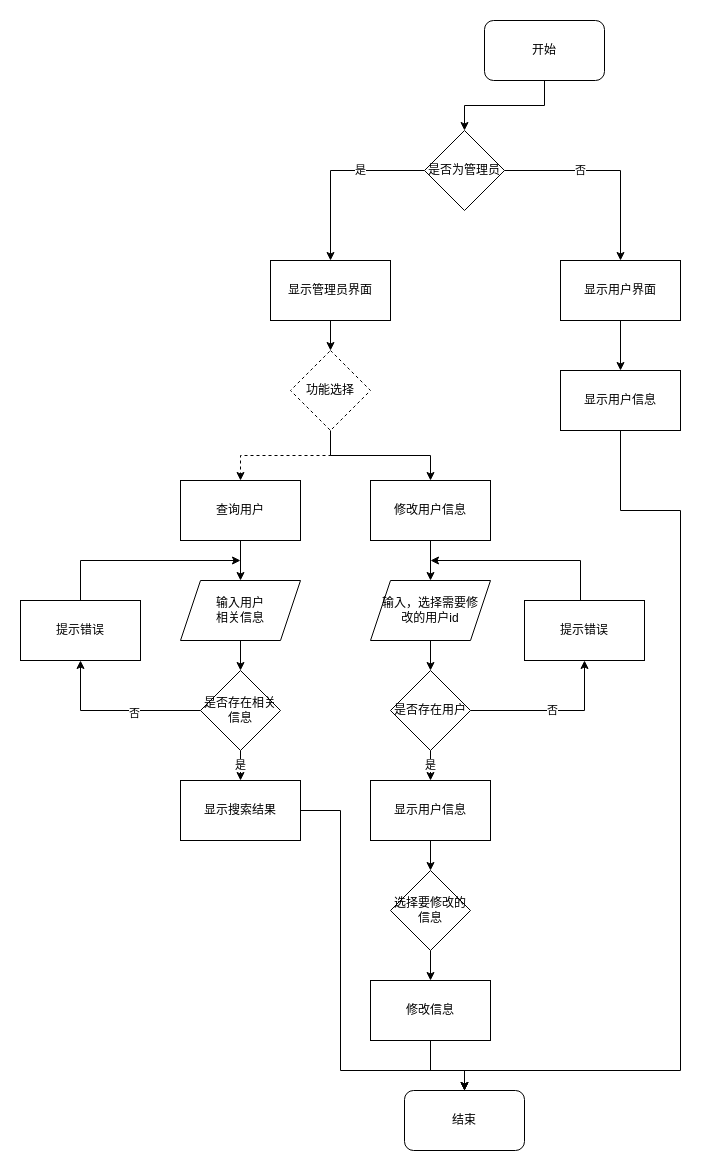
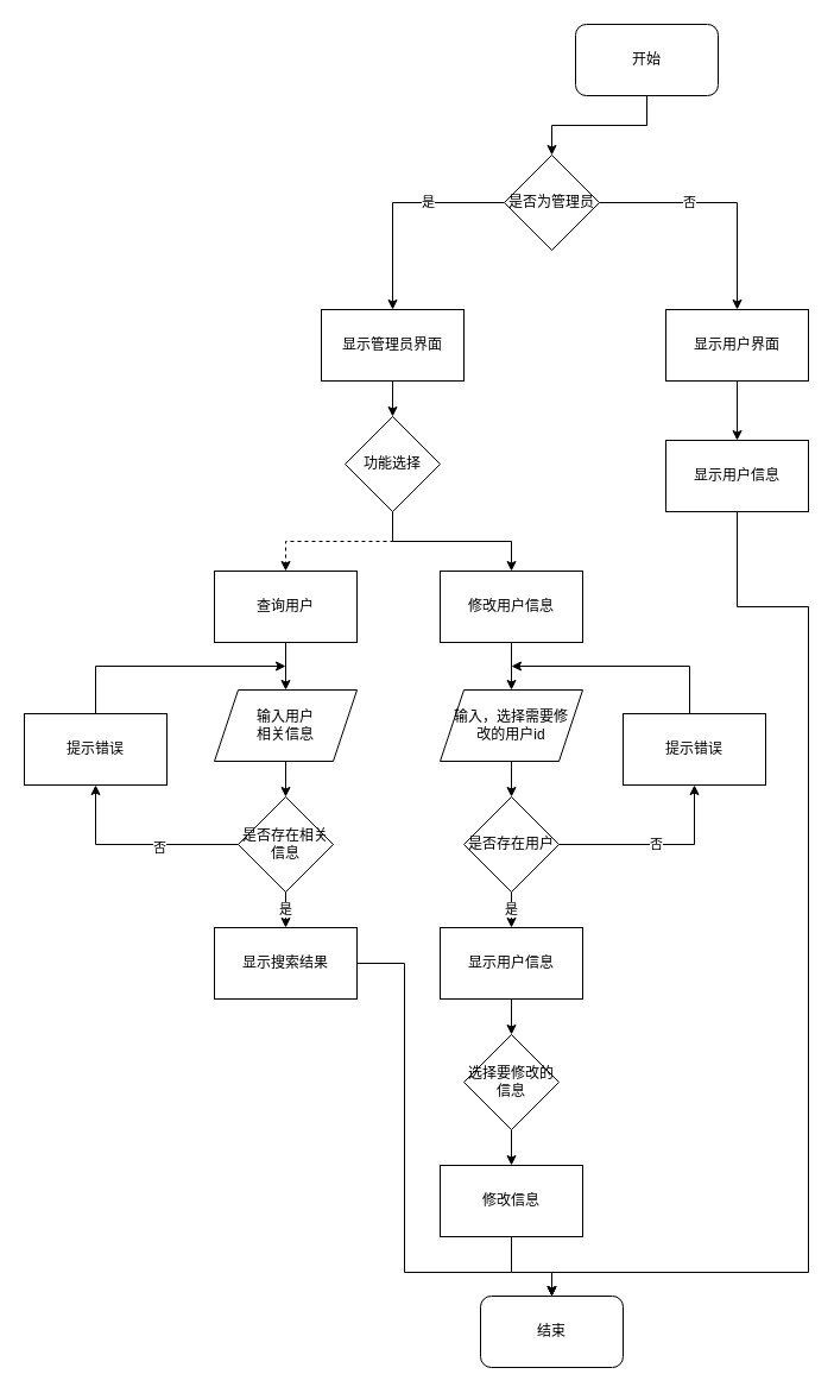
  <mxCell id="0" />
  <mxCell id="1" parent="0" />
  <mxCell id="2" style="edgeStyle=orthogonalEdgeStyle;rounded=0;orthogonalLoop=1;jettySize=auto;html=1;" parent="1" source="3" target="6" edge="1"><mxGeometry relative="1" as="geometry" /></mxCell>
  <mxCell id="3" value="开始" style="rounded=1;whiteSpace=wrap;html=1;" parent="1" vertex="1"><mxGeometry x="484" y="20" width="120" height="60" as="geometry" /></mxCell>
  <mxCell id="4" value="是" style="edgeStyle=orthogonalEdgeStyle;rounded=0;orthogonalLoop=1;jettySize=auto;html=1;" parent="1" source="6" target="8" edge="1"><mxGeometry x="-0.304" relative="1" as="geometry"><mxPoint as="offset" /></mxGeometry></mxCell>
  <mxCell id="5" value="否" style="edgeStyle=orthogonalEdgeStyle;rounded=0;orthogonalLoop=1;jettySize=auto;html=1;" parent="1" source="6" target="10" edge="1"><mxGeometry x="-0.262" relative="1" as="geometry"><mxPoint as="offset" /></mxGeometry></mxCell>
  <mxCell id="6" value="是否为管理员" style="rhombus;whiteSpace=wrap;html=1;" parent="1" vertex="1"><mxGeometry x="424" y="130" width="80" height="80" as="geometry" /></mxCell>
  <mxCell id="7" style="edgeStyle=orthogonalEdgeStyle;rounded=0;orthogonalLoop=1;jettySize=auto;html=1;" parent="1" source="8" target="13" edge="1"><mxGeometry relative="1" as="geometry" /></mxCell>
  <mxCell id="8" value="显示管理员界面" style="rounded=0;whiteSpace=wrap;html=1;" parent="1" vertex="1"><mxGeometry x="270" y="260" width="120" height="60" as="geometry" /></mxCell>
  <mxCell id="9" style="edgeStyle=orthogonalEdgeStyle;rounded=0;orthogonalLoop=1;jettySize=auto;html=1;" parent="1" source="10" target="42" edge="1"><mxGeometry relative="1" as="geometry" /></mxCell>
  <mxCell id="10" value="显示用户界面" style="rounded=0;whiteSpace=wrap;html=1;" parent="1" vertex="1"><mxGeometry x="560" y="260" width="120" height="60" as="geometry" /></mxCell>
  <mxCell id="11" style="edgeStyle=orthogonalEdgeStyle;rounded=0;orthogonalLoop=1;jettySize=auto;html=1;dashed=1;" parent="1" source="13" target="15" edge="1"><mxGeometry relative="1" as="geometry" /></mxCell>
  <mxCell id="12" style="edgeStyle=orthogonalEdgeStyle;rounded=0;orthogonalLoop=1;jettySize=auto;html=1;" parent="1" source="13" target="17" edge="1"><mxGeometry relative="1" as="geometry" /></mxCell>
- <mxCell id="13" value="功能选择" style="rhombus;whiteSpace=wrap;html=1;dashed=1;" parent="1" vertex="1"><mxGeometry x="290" y="350" width="80" height="80" as="geometry" /></mxCell>
+ <mxCell id="13" value="功能选择" style="rhombus;whiteSpace=wrap;html=1;" parent="1" vertex="1"><mxGeometry x="290" y="350" width="80" height="80" as="geometry" /></mxCell>
  <mxCell id="14" style="edgeStyle=orthogonalEdgeStyle;rounded=0;orthogonalLoop=1;jettySize=auto;html=1;" parent="1" source="15" target="21" edge="1"><mxGeometry relative="1" as="geometry" /></mxCell>
  <mxCell id="15" value="查询用户" style="rounded=0;whiteSpace=wrap;html=1;" parent="1" vertex="1"><mxGeometry x="180" y="480" width="120" height="60" as="geometry" /></mxCell>
  <mxCell id="16" style="edgeStyle=orthogonalEdgeStyle;rounded=0;orthogonalLoop=1;jettySize=auto;html=1;" parent="1" source="17" target="19" edge="1"><mxGeometry relative="1" as="geometry" /></mxCell>
  <mxCell id="17" value="修改用户信息" style="rounded=0;whiteSpace=wrap;html=1;" parent="1" vertex="1"><mxGeometry x="370" y="480" width="120" height="60" as="geometry" /></mxCell>
  <mxCell id="18" style="edgeStyle=orthogonalEdgeStyle;rounded=0;orthogonalLoop=1;jettySize=auto;html=1;" parent="1" source="19" target="32" edge="1"><mxGeometry relative="1" as="geometry" /></mxCell>
  <mxCell id="19" value="输入，选择需要修&lt;br&gt;改的用户id" style="shape=parallelogram;perimeter=parallelogramPerimeter;whiteSpace=wrap;html=1;fixedSize=1;align=center;" parent="1" vertex="1"><mxGeometry x="370" y="580" width="120" height="60" as="geometry" /></mxCell>
  <mxCell id="20" style="edgeStyle=orthogonalEdgeStyle;rounded=0;orthogonalLoop=1;jettySize=auto;html=1;" parent="1" source="21" target="25" edge="1"><mxGeometry relative="1" as="geometry" /></mxCell>
  <mxCell id="21" value="输入用户&lt;br&gt;相关信息" style="shape=parallelogram;perimeter=parallelogramPerimeter;whiteSpace=wrap;html=1;fixedSize=1;" parent="1" vertex="1"><mxGeometry x="180" y="580" width="120" height="60" as="geometry" /></mxCell>
  <mxCell id="22" value="是" style="edgeStyle=orthogonalEdgeStyle;rounded=0;orthogonalLoop=1;jettySize=auto;html=1;" parent="1" source="25" target="27" edge="1"><mxGeometry relative="1" as="geometry" /></mxCell>
  <mxCell id="23" style="edgeStyle=orthogonalEdgeStyle;rounded=0;orthogonalLoop=1;jettySize=auto;html=1;entryX=0.5;entryY=1;entryDx=0;entryDy=0;" parent="1" source="25" target="29" edge="1"><mxGeometry relative="1" as="geometry"><mxPoint x="100" y="720" as="targetPoint" /></mxGeometry></mxCell>
  <mxCell id="24" value="否" style="edgeLabel;html=1;align=center;verticalAlign=middle;resizable=0;points=[];" parent="23" vertex="1" connectable="0"><mxGeometry x="-0.214" y="2" relative="1" as="geometry"><mxPoint as="offset" /></mxGeometry></mxCell>
  <mxCell id="25" value="是否存在相关信息" style="rhombus;whiteSpace=wrap;html=1;" parent="1" vertex="1"><mxGeometry x="200" y="670" width="80" height="80" as="geometry" /></mxCell>
  <mxCell id="26" style="edgeStyle=orthogonalEdgeStyle;rounded=0;orthogonalLoop=1;jettySize=auto;html=1;entryX=0.5;entryY=0;entryDx=0;entryDy=0;" edge="1" parent="1" source="27" target="43"><mxGeometry relative="1" as="geometry"><Array as="points"><mxPoint x="340" y="810" /><mxPoint x="340" y="1070" /><mxPoint x="464" y="1070" /></Array></mxGeometry></mxCell>
  <mxCell id="27" value="显示搜索结果" style="rounded=0;whiteSpace=wrap;html=1;" parent="1" vertex="1"><mxGeometry x="180" y="780" width="120" height="60" as="geometry" /></mxCell>
  <mxCell id="28" style="edgeStyle=orthogonalEdgeStyle;rounded=0;orthogonalLoop=1;jettySize=auto;html=1;" parent="1" source="29" edge="1"><mxGeometry relative="1" as="geometry"><mxPoint x="240" y="560" as="targetPoint" /><Array as="points"><mxPoint x="80" y="560" /></Array></mxGeometry></mxCell>
  <mxCell id="29" value="提示错误" style="rounded=0;whiteSpace=wrap;html=1;" parent="1" vertex="1"><mxGeometry x="20" y="600" width="120" height="60" as="geometry" /></mxCell>
  <mxCell id="30" value="是" style="edgeStyle=orthogonalEdgeStyle;rounded=0;orthogonalLoop=1;jettySize=auto;html=1;" parent="1" source="32" target="34" edge="1"><mxGeometry relative="1" as="geometry" /></mxCell>
  <mxCell id="31" value="否" style="edgeStyle=orthogonalEdgeStyle;rounded=0;orthogonalLoop=1;jettySize=auto;html=1;" parent="1" source="32" target="36" edge="1"><mxGeometry relative="1" as="geometry" /></mxCell>
  <mxCell id="32" value="是否存在用户" style="rhombus;whiteSpace=wrap;html=1;" parent="1" vertex="1"><mxGeometry x="390" y="670" width="80" height="80" as="geometry" /></mxCell>
  <mxCell id="33" style="edgeStyle=orthogonalEdgeStyle;rounded=0;orthogonalLoop=1;jettySize=auto;html=1;" parent="1" source="34" target="38" edge="1"><mxGeometry relative="1" as="geometry" /></mxCell>
  <mxCell id="34" value="显示用户信息" style="rounded=0;whiteSpace=wrap;html=1;" parent="1" vertex="1"><mxGeometry x="370" y="780" width="120" height="60" as="geometry" /></mxCell>
  <mxCell id="35" style="edgeStyle=orthogonalEdgeStyle;rounded=0;orthogonalLoop=1;jettySize=auto;html=1;" parent="1" source="36" edge="1"><mxGeometry relative="1" as="geometry"><mxPoint x="430" y="560" as="targetPoint" /><Array as="points"><mxPoint x="580" y="560" /></Array></mxGeometry></mxCell>
  <mxCell id="36" value="提示错误" style="rounded=0;whiteSpace=wrap;html=1;" parent="1" vertex="1"><mxGeometry x="524" y="600" width="120" height="60" as="geometry" /></mxCell>
  <mxCell id="37" style="edgeStyle=orthogonalEdgeStyle;rounded=0;orthogonalLoop=1;jettySize=auto;html=1;" parent="1" source="38" target="40" edge="1"><mxGeometry relative="1" as="geometry" /></mxCell>
  <mxCell id="38" value="选择要修改的信息" style="rhombus;whiteSpace=wrap;html=1;" parent="1" vertex="1"><mxGeometry x="390" y="870" width="80" height="80" as="geometry" /></mxCell>
  <mxCell id="39" style="edgeStyle=orthogonalEdgeStyle;rounded=0;orthogonalLoop=1;jettySize=auto;html=1;" edge="1" parent="1" source="40" target="43"><mxGeometry relative="1" as="geometry"><Array as="points"><mxPoint x="430" y="1070" /><mxPoint x="464" y="1070" /></Array></mxGeometry></mxCell>
  <mxCell id="40" value="修改信息" style="rounded=0;whiteSpace=wrap;html=1;" parent="1" vertex="1"><mxGeometry x="370" y="980" width="120" height="60" as="geometry" /></mxCell>
  <mxCell id="41" style="edgeStyle=orthogonalEdgeStyle;rounded=0;orthogonalLoop=1;jettySize=auto;html=1;exitX=0.5;exitY=1;exitDx=0;exitDy=0;" edge="1" parent="1" source="42" target="43"><mxGeometry relative="1" as="geometry"><Array as="points"><mxPoint x="620" y="510" /><mxPoint x="680" y="510" /><mxPoint x="680" y="1070" /><mxPoint x="464" y="1070" /></Array></mxGeometry></mxCell>
  <mxCell id="42" value="显示用户信息" style="rounded=0;whiteSpace=wrap;html=1;" parent="1" vertex="1"><mxGeometry x="560" y="370" width="120" height="60" as="geometry" /></mxCell>
  <mxCell id="43" value="结束" style="rounded=1;whiteSpace=wrap;html=1;" vertex="1" parent="1"><mxGeometry x="404" y="1090" width="120" height="60" as="geometry" /></mxCell>
